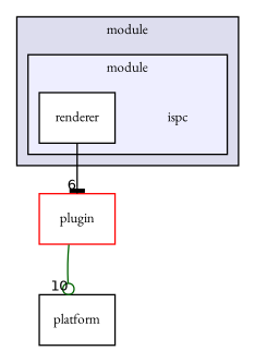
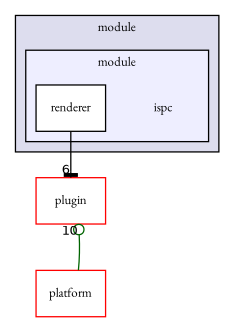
  digraph {
    compound=true
    fontname="EB Garamond"
    node [fontname="EB Garamond" fontsize=10 shape=box fillcolor=white style=filled]
    edge [fontname="EB Garamond" labeldistance=1.5 labelfontname=Helvetica labelfontsize=10 style=solid]
    n1 [label=ispc shape=plaintext fillcolor="" style=""]
    n2 [label=renderer]
    n3 [color=red label=plugin]
-   n4 [color=black label=platform]
+   n4 [color=red label=platform]
    subgraph cluster_1 {
      bgcolor="#ddddee"
      fontsize=10
      label=module
      pencolor=black
      subgraph cluster_2 {
        bgcolor="#eeeeff"
        fontsize=10
        label=module
        pencolor=black
        n1
        n2
      }
    }
    n2 -> n3 [arrowhead=tee color=black headlabel=6]
-   n3 -> n4 [arrowhead=odot color=darkgreen headlabel=10]
+   n4 -> n3 [arrowhead=odot color=darkgreen headlabel=10]
  }
